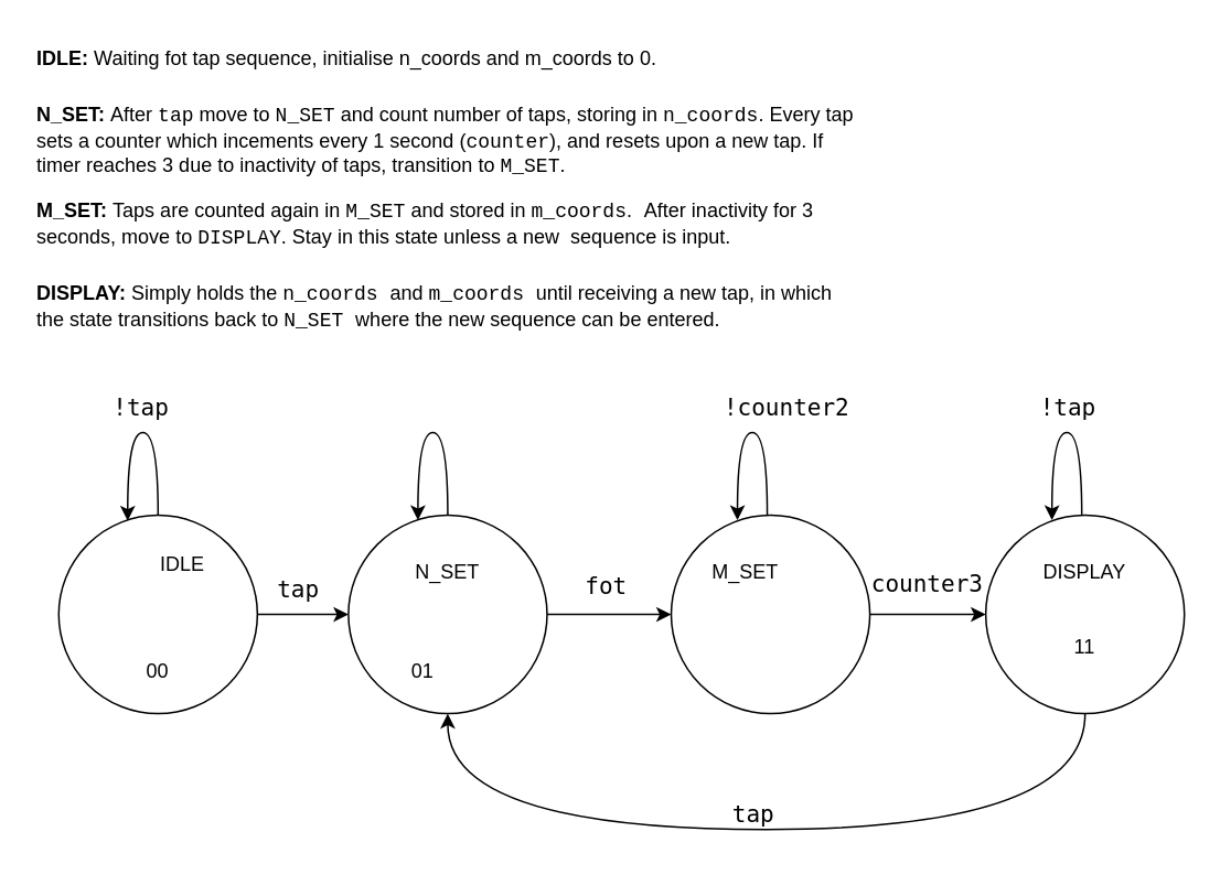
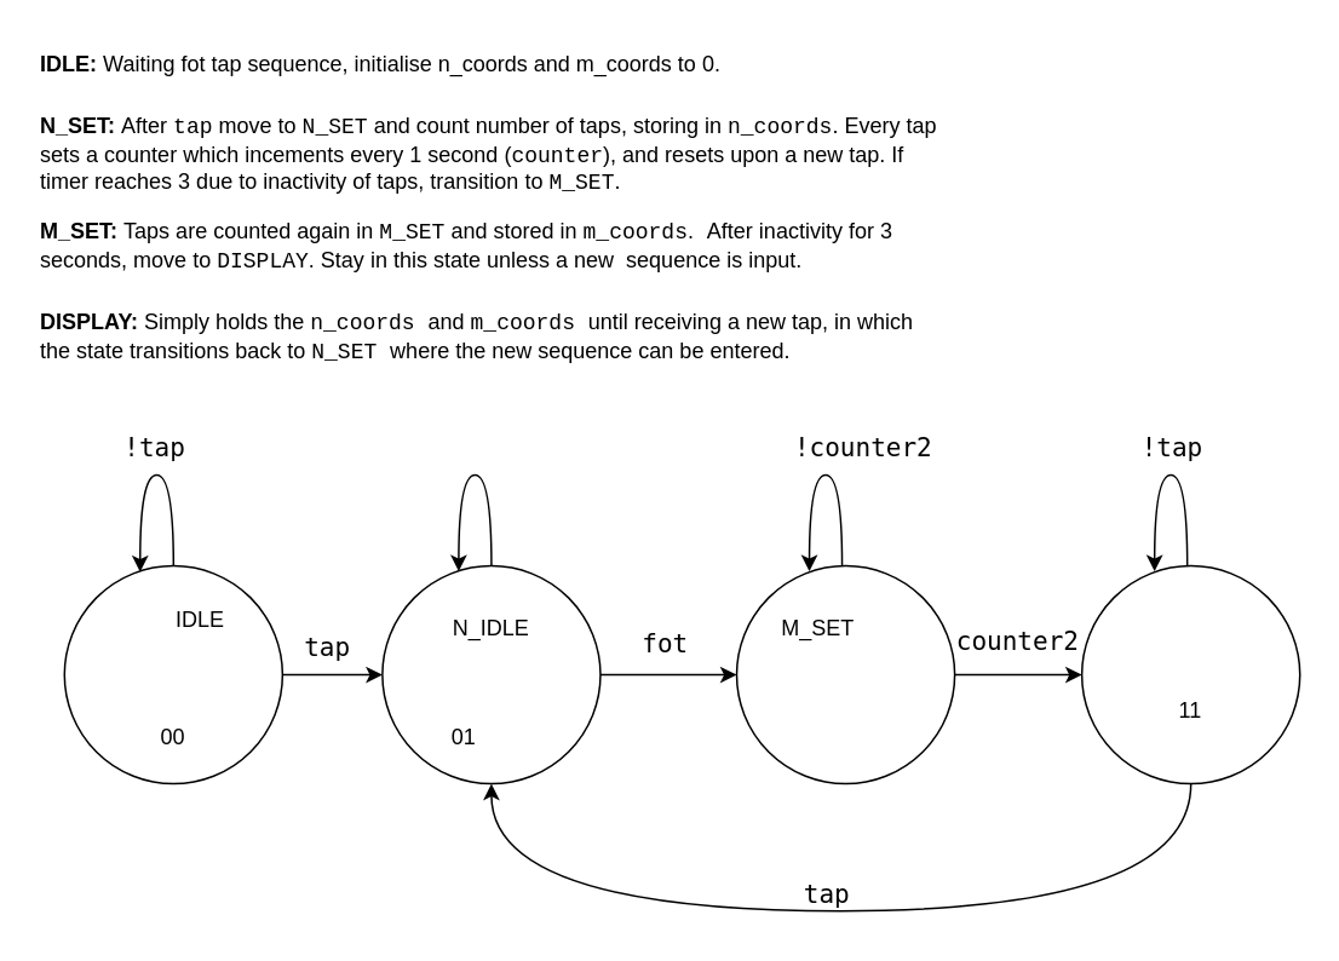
  <mxCell id="0" />
  <mxCell id="1" parent="0" />
  <mxCell id="2" style="edgeStyle=orthogonalEdgeStyle;rounded=0;orthogonalLoop=1;jettySize=auto;html=1;" edge="1" parent="1" source="3" target="5"><mxGeometry relative="1" as="geometry"><mxPoint x="205" y="371" as="targetPoint" /></mxGeometry></mxCell>
  <mxCell id="3" value="" style="ellipse;whiteSpace=wrap;html=1;aspect=fixed;" vertex="1" parent="1"><mxGeometry x="35" y="311" width="120" height="120" as="geometry" /></mxCell>
  <mxCell id="4" style="edgeStyle=orthogonalEdgeStyle;rounded=0;orthogonalLoop=1;jettySize=auto;html=1;entryX=0;entryY=0.5;entryDx=0;entryDy=0;" edge="1" parent="1" source="5" target="7"><mxGeometry relative="1" as="geometry" /></mxCell>
  <mxCell id="5" value="" style="ellipse;whiteSpace=wrap;html=1;aspect=fixed;" vertex="1" parent="1"><mxGeometry x="210" y="311" width="120" height="120" as="geometry" /></mxCell>
  <mxCell id="6" style="edgeStyle=orthogonalEdgeStyle;rounded=0;orthogonalLoop=1;jettySize=auto;html=1;exitX=1;exitY=0.5;exitDx=0;exitDy=0;entryX=0;entryY=0.5;entryDx=0;entryDy=0;" edge="1" parent="1" source="7" target="9"><mxGeometry relative="1" as="geometry" /></mxCell>
  <mxCell id="7" value="" style="ellipse;whiteSpace=wrap;html=1;aspect=fixed;" vertex="1" parent="1"><mxGeometry x="405" y="311" width="120" height="120" as="geometry" /></mxCell>
  <mxCell id="8" style="edgeStyle=orthogonalEdgeStyle;rounded=0;orthogonalLoop=1;jettySize=auto;html=1;entryX=0.5;entryY=1;entryDx=0;entryDy=0;curved=1;" edge="1" parent="1" source="9" target="5"><mxGeometry relative="1" as="geometry"><Array as="points"><mxPoint x="655" y="501" /><mxPoint x="270" y="501" /></Array></mxGeometry></mxCell>
  <mxCell id="9" value="" style="ellipse;whiteSpace=wrap;html=1;aspect=fixed;" vertex="1" parent="1"><mxGeometry x="595" y="311" width="120" height="120" as="geometry" /></mxCell>
  <mxCell id="10" value="IDLE" style="text;html=1;align=center;verticalAlign=middle;whiteSpace=wrap;rounded=0;" vertex="1" parent="1"><mxGeometry x="80" y="326" width="60" height="30" as="geometry" /></mxCell>
- <mxCell id="11" value="N_SET" style="text;html=1;align=center;verticalAlign=middle;whiteSpace=wrap;rounded=0;" vertex="1" parent="1"><mxGeometry x="240" y="331" width="60" height="30" as="geometry" /></mxCell>
+ <mxCell id="11" value="N_IDLE" style="text;html=1;align=center;verticalAlign=middle;whiteSpace=wrap;rounded=0;" vertex="1" parent="1"><mxGeometry x="240" y="331" width="60" height="30" as="geometry" /></mxCell>
  <mxCell id="12" value="M_SET" style="text;html=1;align=center;verticalAlign=middle;whiteSpace=wrap;rounded=0;" vertex="1" parent="1"><mxGeometry x="420" y="331" width="60" height="30" as="geometry" /></mxCell>
- <mxCell id="13" value="DISPLAY" style="text;html=1;align=center;verticalAlign=middle;whiteSpace=wrap;rounded=0;" vertex="1" parent="1"><mxGeometry x="625" y="331" width="60" height="30" as="geometry" /></mxCell>
  <mxCell id="14" value="00&lt;span style=&quot;color: rgba(0, 0, 0, 0); font-family: monospace; font-size: 0px; text-align: start; text-wrap: nowrap;&quot;&gt;%3CmxGraphModel%3E%3Croot%3E%3CmxCell%20id%3D%220%22%2F%3E%3CmxCell%20id%3D%221%22%20parent%3D%220%22%2F%3E%3CmxCell%20id%3D%222%22%20value%3D%22M_SET%22%20style%3D%22text%3Bhtml%3D1%3Balign%3Dcenter%3BverticalAlign%3Dmiddle%3BwhiteSpace%3Dwrap%3Brounded%3D0%3B%22%20vertex%3D%221%22%20parent%3D%221%22%3E%3CmxGeometry%20x%3D%22570%22%20y%3D%22360%22%20width%3D%2260%22%20height%3D%2230%22%20as%3D%22geometry%22%2F%3E%3C%2FmxCell%3E%3C%2Froot%3E%3C%2FmxGraphModel%3E&lt;/span&gt;" style="text;html=1;align=center;verticalAlign=middle;whiteSpace=wrap;rounded=0;" vertex="1" parent="1"><mxGeometry x="65" y="391" width="60" height="30" as="geometry" /></mxCell>
  <mxCell id="15" value="01" style="text;html=1;align=center;verticalAlign=middle;whiteSpace=wrap;rounded=0;" vertex="1" parent="1"><mxGeometry x="225" y="391" width="60" height="30" as="geometry" /></mxCell>
  <mxCell id="16" value="11" style="text;html=1;align=center;verticalAlign=middle;whiteSpace=wrap;rounded=0;" vertex="1" parent="1"><mxGeometry x="625" y="376" width="60" height="30" as="geometry" /></mxCell>
  <mxCell id="17" style="edgeStyle=orthogonalEdgeStyle;rounded=0;orthogonalLoop=1;jettySize=auto;html=1;exitX=0.5;exitY=0;exitDx=0;exitDy=0;entryX=0.347;entryY=0.028;entryDx=0;entryDy=0;curved=1;entryPerimeter=0;" edge="1" parent="1" source="3" target="3"><mxGeometry relative="1" as="geometry"><Array as="points"><mxPoint x="95" y="261" /><mxPoint x="77" y="261" /></Array></mxGeometry></mxCell>
  <mxCell id="18" style="edgeStyle=orthogonalEdgeStyle;rounded=0;orthogonalLoop=1;jettySize=auto;html=1;exitX=0.5;exitY=0;exitDx=0;exitDy=0;entryX=0.347;entryY=0.028;entryDx=0;entryDy=0;curved=1;entryPerimeter=0;" edge="1" parent="1"><mxGeometry relative="1" as="geometry"><mxPoint x="270" y="311" as="sourcePoint" /><mxPoint x="252" y="314" as="targetPoint" /><Array as="points"><mxPoint x="270" y="261" /><mxPoint x="252" y="261" /></Array></mxGeometry></mxCell>
  <mxCell id="19" style="edgeStyle=orthogonalEdgeStyle;rounded=0;orthogonalLoop=1;jettySize=auto;html=1;exitX=0.5;exitY=0;exitDx=0;exitDy=0;entryX=0.347;entryY=0.028;entryDx=0;entryDy=0;curved=1;entryPerimeter=0;" edge="1" parent="1"><mxGeometry relative="1" as="geometry"><mxPoint x="463" y="311" as="sourcePoint" /><mxPoint x="445" y="314" as="targetPoint" /><Array as="points"><mxPoint x="463" y="261" /><mxPoint x="445" y="261" /></Array></mxGeometry></mxCell>
  <mxCell id="20" style="edgeStyle=orthogonalEdgeStyle;rounded=0;orthogonalLoop=1;jettySize=auto;html=1;exitX=0.5;exitY=0;exitDx=0;exitDy=0;entryX=0.347;entryY=0.028;entryDx=0;entryDy=0;curved=1;entryPerimeter=0;" edge="1" parent="1"><mxGeometry relative="1" as="geometry"><mxPoint x="653" y="311" as="sourcePoint" /><mxPoint x="635" y="314" as="targetPoint" /><Array as="points"><mxPoint x="653" y="261" /><mxPoint x="635" y="261" /></Array></mxGeometry></mxCell>
  <mxCell id="21" value="&lt;pre style=&quot;font-size: 14px;&quot;&gt;tap&lt;/pre&gt;" style="text;html=1;align=center;verticalAlign=middle;whiteSpace=wrap;rounded=0;fontStyle=0;fontSize=14;" vertex="1" parent="1"><mxGeometry x="150" y="341" width="60" height="30" as="geometry" /></mxCell>
  <mxCell id="22" value="&lt;pre style=&quot;font-size: 14px;&quot;&gt;!tap&lt;/pre&gt;" style="text;html=1;align=center;verticalAlign=middle;whiteSpace=wrap;rounded=0;fontStyle=0;fontSize=14;" vertex="1" parent="1"><mxGeometry x="55" y="231" width="60" height="30" as="geometry" /></mxCell>
  <mxCell id="23" value="&lt;pre style=&quot;font-size: 14px;&quot;&gt;fot&lt;/pre&gt;" style="text;html=1;align=center;verticalAlign=middle;whiteSpace=wrap;rounded=0;fontStyle=0;fontSize=14;" vertex="1" parent="1"><mxGeometry x="336" y="339" width="60" height="30" as="geometry" /></mxCell>
- <mxCell id="24" value="&lt;pre style=&quot;font-size: 14px;&quot;&gt;counter3&lt;/pre&gt;" style="text;html=1;align=center;verticalAlign=middle;whiteSpace=wrap;rounded=0;fontStyle=0;fontSize=14;" vertex="1" parent="1"><mxGeometry x="530" y="338" width="60" height="30" as="geometry" /></mxCell>
+ <mxCell id="24" value="&lt;pre style=&quot;font-size: 14px;&quot;&gt;counter2&lt;/pre&gt;" style="text;html=1;align=center;verticalAlign=middle;whiteSpace=wrap;rounded=0;fontStyle=0;fontSize=14;" vertex="1" parent="1"><mxGeometry x="530" y="338" width="60" height="30" as="geometry" /></mxCell>
  <mxCell id="25" value="&lt;pre style=&quot;font-size: 14px;&quot;&gt;!counter2&lt;/pre&gt;" style="text;html=1;align=center;verticalAlign=middle;whiteSpace=wrap;rounded=0;fontStyle=0;fontSize=14;" vertex="1" parent="1"><mxGeometry x="445" y="231" width="60" height="30" as="geometry" /></mxCell>
  <mxCell id="26" value="&lt;pre style=&quot;font-size: 14px;&quot;&gt;!tap&lt;/pre&gt;" style="text;html=1;align=center;verticalAlign=middle;whiteSpace=wrap;rounded=0;fontStyle=0;fontSize=14;" vertex="1" parent="1"><mxGeometry x="615" y="231" width="60" height="30" as="geometry" /></mxCell>
  <mxCell id="27" value="&lt;pre style=&quot;font-size: 14px;&quot;&gt;tap&lt;/pre&gt;" style="text;html=1;align=center;verticalAlign=middle;whiteSpace=wrap;rounded=0;fontStyle=0;fontSize=14;" vertex="1" parent="1"><mxGeometry x="425" y="477" width="60" height="30" as="geometry" /></mxCell>
  <mxCell id="28" value="&lt;b&gt;IDLE:&lt;/b&gt; Waiting fot tap sequence, initialise n_coords and m_coords to 0." style="text;html=1;align=left;verticalAlign=middle;whiteSpace=wrap;rounded=0;" vertex="1" parent="1"><mxGeometry x="20" y="20" width="500" height="30" as="geometry" /></mxCell>
  <mxCell id="29" value="&lt;b&gt;N_SET:&lt;/b&gt;&amp;nbsp;After &lt;font face=&quot;Courier New&quot;&gt;tap&lt;/font&gt; move to &lt;font face=&quot;Courier New&quot;&gt;N_SET&lt;/font&gt; and count number of taps, storing in &lt;font face=&quot;Courier New&quot;&gt;n_coords&lt;/font&gt;. Every tap sets a counter which incements every 1 second (&lt;font face=&quot;Courier New&quot;&gt;counter&lt;/font&gt;), and resets upon a new tap. If timer reaches 3 due to inactivity of taps, transition to &lt;font face=&quot;Courier New&quot;&gt;M_SET&lt;/font&gt;.&amp;nbsp; &amp;nbsp;" style="text;html=1;align=left;verticalAlign=middle;whiteSpace=wrap;rounded=0;" vertex="1" parent="1"><mxGeometry x="20" y="70" width="500" height="30" as="geometry" /></mxCell>
  <mxCell id="30" value="&lt;b&gt;M_SET:&lt;/b&gt;&amp;nbsp;Taps are counted again in &lt;font face=&quot;Courier New&quot;&gt;M_SET&lt;/font&gt;&amp;nbsp;and stored in &lt;font face=&quot;Courier New&quot;&gt;m_coords&lt;/font&gt;.&lt;font face=&quot;Courier New&quot;&gt;&amp;nbsp;&lt;/font&gt;&lt;font face=&quot;Helvetica&quot;&gt;A&lt;/font&gt;fter inactivity for 3 seconds, move to &lt;font face=&quot;Courier New&quot;&gt;DISPLAY&lt;/font&gt;. Stay in this state unless a new&amp;nbsp; sequence is input." style="text;html=1;align=left;verticalAlign=middle;whiteSpace=wrap;rounded=0;" vertex="1" parent="1"><mxGeometry x="20" y="120" width="500" height="30" as="geometry" /></mxCell>
  <mxCell id="31" value="&lt;b&gt;DISPLAY:&lt;/b&gt;&amp;nbsp;Simply holds the &lt;font face=&quot;Courier New&quot;&gt;n_coords &lt;/font&gt;and &lt;font face=&quot;Courier New&quot;&gt;m_coords &lt;/font&gt;until receiving a new tap, in which the state transitions back to &lt;font face=&quot;Courier New&quot;&gt;N_SET &lt;/font&gt;where the new sequence can be entered.&amp;nbsp;" style="text;html=1;align=left;verticalAlign=middle;whiteSpace=wrap;rounded=0;" vertex="1" parent="1"><mxGeometry x="20" y="170" width="500" height="30" as="geometry" /></mxCell>
